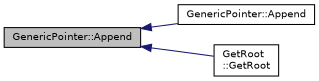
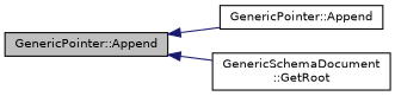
  digraph {
    rankdir=LR
    node [color=black fillcolor=white fontname=Helvetica fontsize=10 shape=record style=filled]
    edge [color=midnightblue dir=back fontname=Helvetica fontsize=10 labelfontname=Helvetica labelfontsize=10 style=solid]
    n1 [fillcolor=grey75 fontcolor=black height=0.2 label="GenericPointer::Append" width=0.4]
    n2 [height=0.2 label="GenericPointer::Append" width=0.4]
-   n3 [height=0.2 label="GetRoot\l::GetRoot" width=0.4]
+   n3 [height=0.2 label="GenericSchemaDocument\l::GetRoot" width=0.4]
    n1 -> n2
    n1 -> n3
  }
